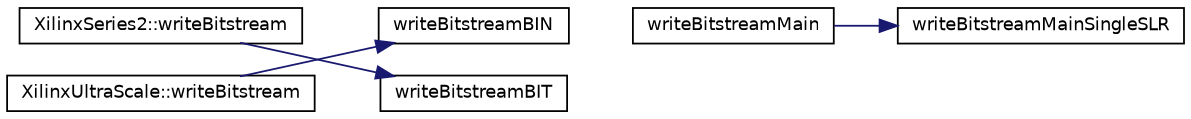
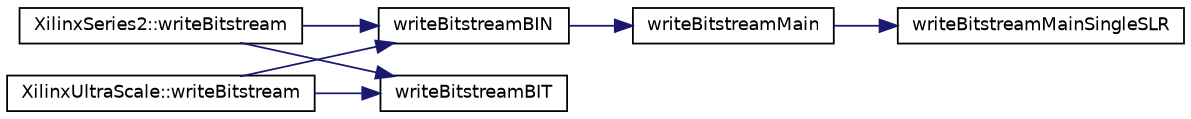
  digraph {
    rankdir=RL
    node [color=black fillcolor=white fontname=Helvetica fontsize=10 shape=record style=filled]
    edge [color=midnightblue dir=back fontname=Helvetica fontsize=10 labelfontname=Helvetica labelfontsize=10 style=solid]
    n1 [height=0.2 label=writeBitstreamMainSingleSLR width=0.4]
    n2 [height=0.2 label=writeBitstreamMain width=0.4]
    n3 [height=0.2 label=writeBitstreamBIN width=0.4]
    n4 [height=0.2 label="XilinxSeries2::writeBitstream" width=0.4]
    n5 [height=0.2 label="XilinxUltraScale::writeBitstream" width=0.4]
    n6 [height=0.2 label=writeBitstreamBIT width=0.4]
    n1 -> n2
+   n2 -> n3
+   n3 -> n4
    n3 -> n5
    n6 -> n4
+   n6 -> n5
  }
